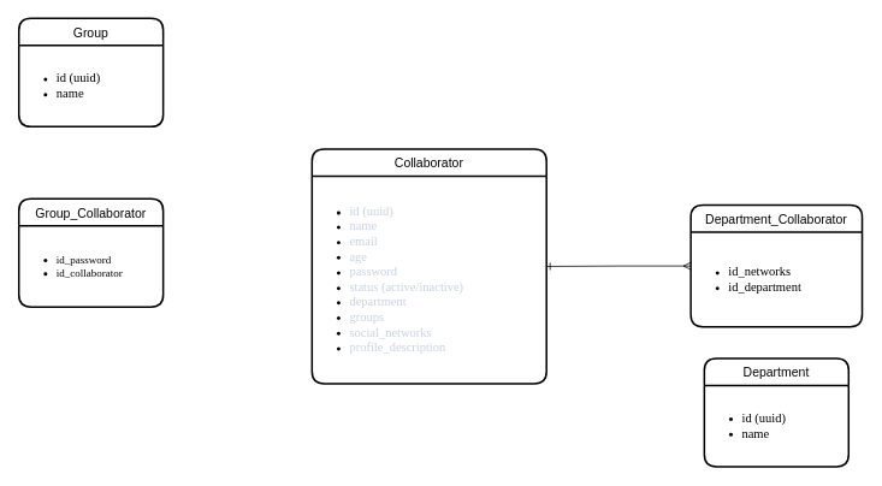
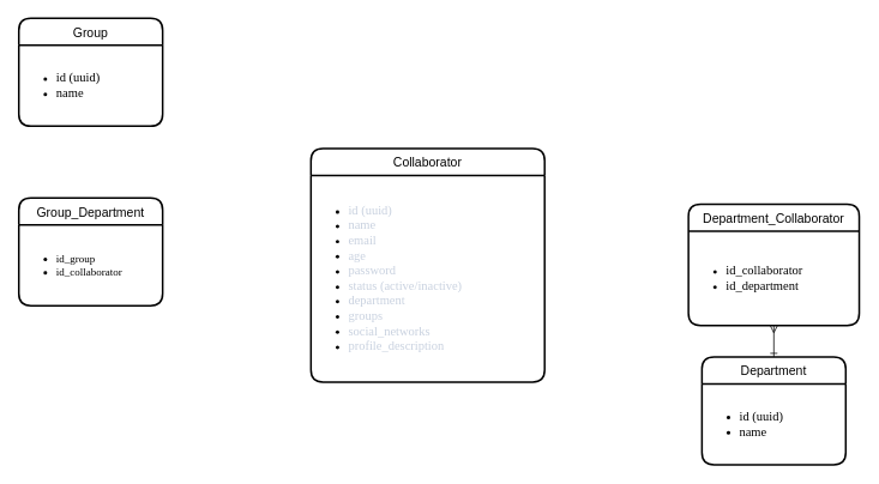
  <mxCell id="0" />
  <mxCell id="1" parent="0" />
  <mxCell id="2" value="Collaborator" style="swimlane;childLayout=stackLayout;horizontal=1;startSize=30;horizontalStack=0;rounded=1;fontSize=14;fontStyle=0;strokeWidth=2;resizeParent=0;resizeLast=1;shadow=0;dashed=0;align=center;" parent="1" vertex="1"><mxGeometry x="345" y="165" width="260" height="260" as="geometry"><mxRectangle x="370" y="450" width="110" height="30" as="alternateBounds" /></mxGeometry></mxCell>
  <mxCell id="3" value="&lt;ul&gt;&lt;li&gt;&lt;font color=&quot;#c8d1df&quot; face=&quot;fira code&quot;&gt;&lt;span style=&quot;font-size: 14px&quot;&gt;id (uuid)&lt;/span&gt;&lt;/font&gt;&lt;/li&gt;&lt;li&gt;&lt;span style=&quot;font-family: &amp;#34;fira code&amp;#34; ; color: rgb(200 , 209 , 223) ; font-size: 14px&quot;&gt;name&lt;/span&gt;&lt;/li&gt;&lt;li&gt;&lt;span style=&quot;font-family: &amp;#34;fira code&amp;#34; ; color: rgb(200 , 209 , 223) ; font-size: 14px&quot;&gt;email&lt;/span&gt;&lt;/li&gt;&lt;li&gt;&lt;span style=&quot;font-family: &amp;#34;fira code&amp;#34; ; color: rgb(200 , 209 , 223) ; font-size: 14px&quot;&gt;age&lt;/span&gt;&lt;/li&gt;&lt;li&gt;&lt;span style=&quot;font-family: &amp;#34;fira code&amp;#34; ; color: rgb(200 , 209 , 223) ; font-size: 14px&quot;&gt;password&lt;/span&gt;&lt;/li&gt;&lt;li&gt;&lt;span style=&quot;font-family: &amp;#34;fira code&amp;#34; ; color: rgb(200 , 209 , 223) ; font-size: 14px&quot;&gt;status (active/inactive)&lt;/span&gt;&lt;/li&gt;&lt;li&gt;&lt;span style=&quot;font-family: &amp;#34;fira code&amp;#34; ; color: rgb(200 , 209 , 223) ; font-size: 14px&quot;&gt;department&lt;/span&gt;&lt;/li&gt;&lt;li&gt;&lt;span style=&quot;font-family: &amp;#34;fira code&amp;#34; ; color: rgb(200 , 209 , 223) ; font-size: 14px&quot;&gt;groups&lt;/span&gt;&lt;/li&gt;&lt;li&gt;&lt;span style=&quot;font-family: &amp;#34;fira code&amp;#34; ; color: rgb(200 , 209 , 223) ; font-size: 14px&quot;&gt;social_networks&lt;/span&gt;&lt;/li&gt;&lt;li&gt;&lt;span style=&quot;font-family: &amp;#34;fira code&amp;#34; ; color: rgb(200 , 209 , 223) ; font-size: 14px&quot;&gt;profile_description&lt;/span&gt;&lt;/li&gt;&lt;/ul&gt;" style="text;html=1;align=left;verticalAlign=middle;resizable=0;points=[];autosize=1;strokeColor=none;" parent="2" vertex="1"><mxGeometry y="30" width="260" height="230" as="geometry" /></mxCell>
  <mxCell id="4" value="Group" style="swimlane;childLayout=stackLayout;horizontal=1;startSize=30;horizontalStack=0;rounded=1;fontSize=14;fontStyle=0;strokeWidth=2;resizeParent=0;resizeLast=1;shadow=0;dashed=0;align=center;" parent="1" vertex="1"><mxGeometry x="20" y="20" width="160" height="120" as="geometry"><mxRectangle x="390" y="240" width="70" height="30" as="alternateBounds" /></mxGeometry></mxCell>
  <mxCell id="5" value="&lt;ul&gt;&lt;li&gt;&lt;font face=&quot;Fira Code&quot; data-font-src=&quot;https://fonts.googleapis.com/css?family=Fira+Code&quot; style=&quot;font-size: 14px&quot;&gt;id (uuid)&lt;/font&gt;&lt;/li&gt;&lt;li&gt;&lt;font face=&quot;Fira Code&quot; data-font-src=&quot;https://fonts.googleapis.com/css?family=Fira+Code&quot; style=&quot;font-size: 14px&quot;&gt;name&lt;/font&gt;&lt;/li&gt;&lt;/ul&gt;" style="text;html=1;align=left;verticalAlign=middle;resizable=0;points=[];autosize=1;strokeColor=none;" parent="4" vertex="1"><mxGeometry y="30" width="160" height="90" as="geometry" /></mxCell>
  <mxCell id="6" value="Department" style="swimlane;childLayout=stackLayout;horizontal=1;startSize=30;horizontalStack=0;rounded=1;fontSize=14;fontStyle=0;strokeWidth=2;resizeParent=0;resizeLast=1;shadow=0;dashed=0;align=center;" parent="1" vertex="1"><mxGeometry x="780" y="397" width="160" height="120" as="geometry"><mxRectangle x="370" y="710" width="110" height="30" as="alternateBounds" /></mxGeometry></mxCell>
  <mxCell id="7" value="&lt;ul&gt;&lt;li&gt;&lt;font face=&quot;Fira Code&quot; data-font-src=&quot;https://fonts.googleapis.com/css?family=Fira+Code&quot; style=&quot;font-size: 14px&quot;&gt;id (uuid)&lt;/font&gt;&lt;/li&gt;&lt;li&gt;&lt;font face=&quot;Fira Code&quot; data-font-src=&quot;https://fonts.googleapis.com/css?family=Fira+Code&quot; style=&quot;font-size: 14px&quot;&gt;name&lt;/font&gt;&lt;/li&gt;&lt;/ul&gt;" style="text;html=1;align=left;verticalAlign=middle;resizable=0;points=[];autosize=1;strokeColor=none;" parent="6" vertex="1"><mxGeometry y="30" width="160" height="90" as="geometry" /></mxCell>
- <mxCell id="8" value="Group_Collaborator" style="swimlane;childLayout=stackLayout;horizontal=1;startSize=30;horizontalStack=0;rounded=1;fontSize=14;fontStyle=0;strokeWidth=2;resizeParent=0;resizeLast=1;shadow=0;dashed=0;align=center;" parent="1" vertex="1"><mxGeometry x="20" y="220" width="160" height="120" as="geometry"><mxRectangle x="345" y="330" width="160" height="30" as="alternateBounds" /></mxGeometry></mxCell>
- <mxCell id="9" value="&lt;ul&gt;&lt;li&gt;&lt;font face=&quot;Fira Code&quot; data-font-src=&quot;https://fonts.googleapis.com/css?family=Fira+Code&quot;&gt;id_password&lt;/font&gt;&lt;/li&gt;&lt;li&gt;&lt;font face=&quot;Fira Code&quot; data-font-src=&quot;https://fonts.googleapis.com/css?family=Fira+Code&quot;&gt;id_collaborator&lt;/font&gt;&lt;/li&gt;&lt;/ul&gt;" style="text;html=1;align=left;verticalAlign=middle;resizable=0;points=[];autosize=1;strokeColor=none;" parent="8" vertex="1"><mxGeometry y="30" width="160" height="90" as="geometry" /></mxCell>
+ <mxCell id="8" value="Group_Department" style="swimlane;childLayout=stackLayout;horizontal=1;startSize=30;horizontalStack=0;rounded=1;fontSize=14;fontStyle=0;strokeWidth=2;resizeParent=0;resizeLast=1;shadow=0;dashed=0;align=center;" parent="1" vertex="1"><mxGeometry x="20" y="220" width="160" height="120" as="geometry"><mxRectangle x="345" y="330" width="160" height="30" as="alternateBounds" /></mxGeometry></mxCell>
+ <mxCell id="9" value="&lt;ul&gt;&lt;li&gt;&lt;font face=&quot;Fira Code&quot; data-font-src=&quot;https://fonts.googleapis.com/css?family=Fira+Code&quot;&gt;id_group&lt;/font&gt;&lt;/li&gt;&lt;li&gt;&lt;font face=&quot;Fira Code&quot; data-font-src=&quot;https://fonts.googleapis.com/css?family=Fira+Code&quot;&gt;id_collaborator&lt;/font&gt;&lt;/li&gt;&lt;/ul&gt;" style="text;html=1;align=left;verticalAlign=middle;resizable=0;points=[];autosize=1;strokeColor=none;" parent="8" vertex="1"><mxGeometry y="30" width="160" height="90" as="geometry" /></mxCell>
  <mxCell id="10" value="Department_Collaborator" style="swimlane;childLayout=stackLayout;horizontal=1;startSize=30;horizontalStack=0;rounded=1;fontSize=14;fontStyle=0;strokeWidth=2;resizeParent=0;resizeLast=1;shadow=0;dashed=0;align=center;" parent="1" vertex="1"><mxGeometry x="765" y="227" width="190" height="135" as="geometry"><mxRectangle x="330" y="570" width="190" height="30" as="alternateBounds" /></mxGeometry></mxCell>
- <mxCell id="11" value="&lt;ul&gt;&lt;li&gt;&lt;font face=&quot;Fira Code&quot; data-font-src=&quot;https://fonts.googleapis.com/css?family=Fira+Code&quot; style=&quot;font-size: 14px&quot;&gt;id_networks&lt;/font&gt;&lt;/li&gt;&lt;li&gt;&lt;font face=&quot;Fira Code&quot; data-font-src=&quot;https://fonts.googleapis.com/css?family=Fira+Code&quot; style=&quot;font-size: 14px&quot;&gt;id_department&lt;/font&gt;&lt;/li&gt;&lt;/ul&gt;" style="text;html=1;align=left;verticalAlign=middle;resizable=0;points=[];autosize=1;strokeColor=none;" parent="10" vertex="1"><mxGeometry y="30" width="190" height="105" as="geometry" /></mxCell>
- <mxCell id="12" style="edgeStyle=orthogonalEdgeStyle;rounded=0;orthogonalLoop=1;jettySize=auto;html=1;endArrow=ERone;endFill=0;startArrow=ERmany;startFill=0;" parent="1" source="10" target="2" edge="1"><mxGeometry relative="1" as="geometry"><mxPoint x="248" y="340" as="sourcePoint" /><mxPoint x="415" y="340" as="targetPoint" /></mxGeometry></mxCell>
+ <mxCell id="11" value="&lt;ul&gt;&lt;li&gt;&lt;font face=&quot;Fira Code&quot; data-font-src=&quot;https://fonts.googleapis.com/css?family=Fira+Code&quot; style=&quot;font-size: 14px&quot;&gt;id_collaborator&lt;/font&gt;&lt;/li&gt;&lt;li&gt;&lt;font face=&quot;Fira Code&quot; data-font-src=&quot;https://fonts.googleapis.com/css?family=Fira+Code&quot; style=&quot;font-size: 14px&quot;&gt;id_department&lt;/font&gt;&lt;/li&gt;&lt;/ul&gt;" style="text;html=1;align=left;verticalAlign=middle;resizable=0;points=[];autosize=1;strokeColor=none;" parent="10" vertex="1"><mxGeometry y="30" width="190" height="105" as="geometry" /></mxCell>
+ <mxCell id="13" style="edgeStyle=orthogonalEdgeStyle;rounded=0;orthogonalLoop=1;jettySize=auto;html=1;entryX=0.5;entryY=0;entryDx=0;entryDy=0;endArrow=ERone;endFill=0;startArrow=ERmany;startFill=0;exitX=0.5;exitY=1;exitDx=0;exitDy=0;" parent="1" source="10" target="6" edge="1"><mxGeometry relative="1" as="geometry"><mxPoint x="860" y="-103" as="sourcePoint" /><mxPoint x="693" y="-103" as="targetPoint" /></mxGeometry></mxCell>
